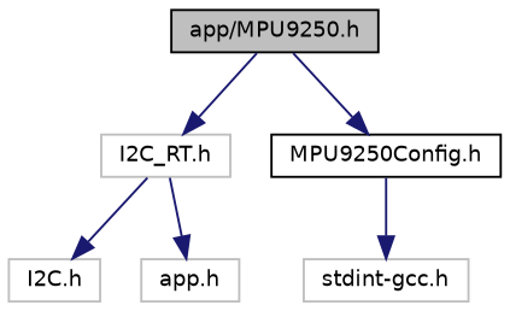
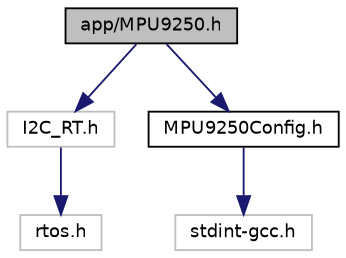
  digraph {
    node [color=grey75 fillcolor=white fontname=Helvetica fontsize=10 shape=record style=filled]
    edge [color=midnightblue fontname=Helvetica fontsize=10 labelfontname=Helvetica labelfontsize=10 style=solid]
    n1 [color=black fillcolor=grey75 fontcolor=black height=0.2 label="app/MPU9250.h" width=0.4]
    n2 [height=0.2 label="I2C_RT.h" width=0.4]
    n3 [color=black height=0.2 label="MPU9250Config.h" width=0.4]
-   n4 [height=0.2 label="I2C.h" width=0.4]
-   n5 [height=0.2 label="app.h" width=0.4]
+   n5 [height=0.2 label="rtos.h" width=0.4]
    n6 [height=0.2 label="stdint-gcc.h" width=0.4]
    n1 -> n2
    n1 -> n3
-   n2 -> n4
    n2 -> n5
    n3 -> n6
  }
